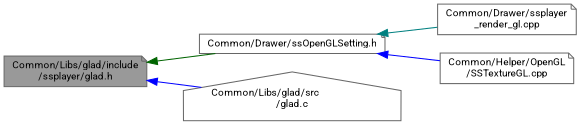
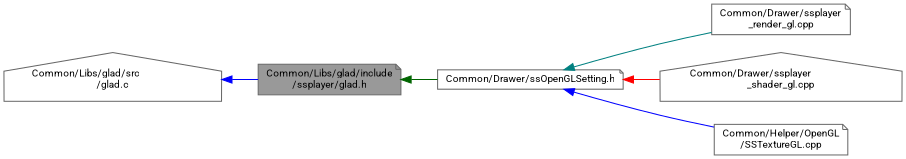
  digraph {
    fontname=Roboto
    rankdir=LR
    node [color=grey40 fillcolor=white fontname=Roboto fontsize=10 shape=note style=filled]
    edge [color=blue dir=back fontname=Roboto fontsize=10 labelfontname=Helvetica labelfontsize=10 style=solid]
    n1 [color=gray40 fillcolor=grey60 fontcolor=black height=0.2 label="Common/Libs/glad/include\l/ssplayer/glad.h" width=0.4]
    n2 [height=0.2 label="Common/Drawer/ssOpenGLSetting.h" width=0.4]
    n3 [height=0.2 label="Common/Libs/glad/src\l/glad.c" shape=house width=0.4]
    n4 [height=0.2 label="Common/Drawer/ssplayer\l_render_gl.cpp" width=0.4]
+   n5 [height=0.2 label="Common/Drawer/ssplayer\l_shader_gl.cpp" shape=house width=0.4]
    n6 [height=0.2 label="Common/Helper/OpenGL\l/SSTextureGL.cpp" width=0.4]
    n1 -> n2 [color=darkgreen]
-   n1 -> n3
+   n3 -> n1
    n2 -> n4 [color=teal]
+   n2 -> n5 [color=red]
    n2 -> n6
  }
